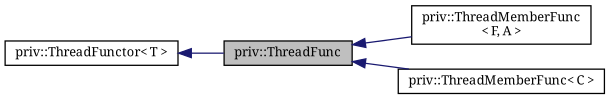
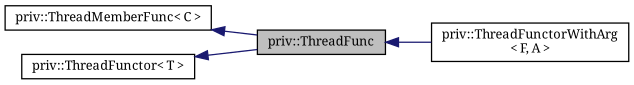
  digraph {
    fontname="Noto Serif"
    rankdir=LR
    node [color=black fillcolor=white fontname="Noto Serif" fontsize=10 shape=record style=filled]
    edge [color=midnightblue dir=back fontname="Noto Serif" fontsize=10 labelfontname=Helvetica labelfontsize=10 style=solid]
    n1 [fillcolor=grey75 fontcolor=black height=0.2 label="priv::ThreadFunc" width=0.4]
-   n2 [height=0.2 label="priv::ThreadMemberFunc\l\< F, A \>" width=0.4]
+   n2 [height=0.2 label="priv::ThreadFunctorWithArg\l\< F, A \>" width=0.4]
    n3 [height=0.2 label="priv::ThreadMemberFunc\< C \>" width=0.4]
    n4 [height=0.2 label="priv::ThreadFunctor\< T \>" width=0.4]
    n1 -> n2
-   n1 -> n3
+   n3 -> n1
    n4 -> n1
  }
